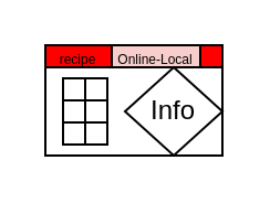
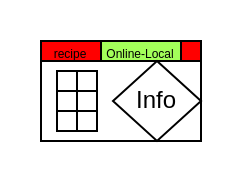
  <mxCell id="0" />
  <mxCell id="1" parent="0" />
  <mxCell id="2" value="" style="rounded=0;whiteSpace=wrap;html=1;movable=0;resizable=0;rotatable=0;deletable=0;editable=0;locked=1;connectable=0;" vertex="1" parent="1"><mxGeometry x="20" y="20" width="80" height="50" as="geometry" /></mxCell>
- <mxCell id="3" value="&lt;font style=&quot;font-size: 6px;&quot;&gt;Online-Local&lt;/font&gt;" style="rounded=0;whiteSpace=wrap;html=1;fillColor=#f8cecc;" vertex="1" parent="1"><mxGeometry x="50" y="20" width="40" height="10" as="geometry" /></mxCell>
+ <mxCell id="3" value="&lt;font style=&quot;font-size: 6px;&quot;&gt;Online-Local&lt;/font&gt;" style="rounded=0;whiteSpace=wrap;html=1;fillColor=#A3FF5A;" vertex="1" parent="1"><mxGeometry x="50" y="20" width="40" height="10" as="geometry" /></mxCell>
  <mxCell id="4" value="" style="whiteSpace=wrap;html=1;aspect=fixed;" vertex="1" parent="1"><mxGeometry x="28" y="35" width="10" height="10" as="geometry" /></mxCell>
  <mxCell id="5" value="" style="whiteSpace=wrap;html=1;aspect=fixed;" vertex="1" parent="1"><mxGeometry x="28" y="45" width="10" height="10" as="geometry" /></mxCell>
  <mxCell id="6" value="" style="whiteSpace=wrap;html=1;aspect=fixed;" vertex="1" parent="1"><mxGeometry x="28" y="55" width="10" height="10" as="geometry" /></mxCell>
  <mxCell id="7" value="" style="whiteSpace=wrap;html=1;aspect=fixed;" vertex="1" parent="1"><mxGeometry x="38" y="35" width="10" height="10" as="geometry" /></mxCell>
  <mxCell id="8" value="" style="whiteSpace=wrap;html=1;aspect=fixed;" vertex="1" parent="1"><mxGeometry x="38" y="45" width="10" height="10" as="geometry" /></mxCell>
  <mxCell id="9" value="" style="whiteSpace=wrap;html=1;aspect=fixed;" vertex="1" parent="1"><mxGeometry x="38" y="55" width="10" height="10" as="geometry" /></mxCell>
  <mxCell id="10" value="" style="whiteSpace=wrap;html=1;aspect=fixed;fillColor=#FF0000;" vertex="1" parent="1"><mxGeometry x="90" y="20" width="10" height="10" as="geometry" /></mxCell>
  <mxCell id="11" value="&lt;font style=&quot;font-size: 6px;&quot;&gt;recipe&lt;/font&gt;" style="rounded=0;whiteSpace=wrap;html=1;fillColor=#ff0000;" vertex="1" parent="1"><mxGeometry x="20" y="20" width="30" height="10" as="geometry" /></mxCell>
  <mxCell id="12" value="Info" style="rhombus;whiteSpace=wrap;html=1;" vertex="1" parent="1"><mxGeometry x="56" y="30" width="44" height="40" as="geometry" /></mxCell>
